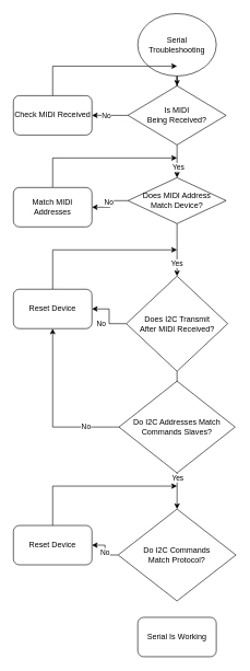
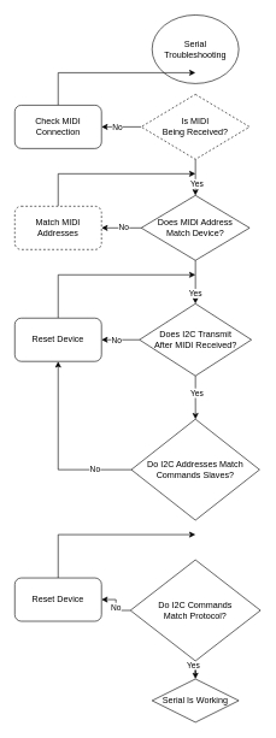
  <mxCell id="0" />
  <mxCell id="1" parent="0" />
- <mxCell id="2" value="" style="edgeStyle=orthogonalEdgeStyle;rounded=0;orthogonalLoop=1;jettySize=auto;html=1;" edge="1" parent="1" source="3" target="8"><mxGeometry relative="1" as="geometry" /></mxCell>
  <mxCell id="3" value="Serial Troubleshooting" style="ellipse;whiteSpace=wrap;html=1;" vertex="1" parent="1"><mxGeometry x="210" y="20" width="120" height="95" as="geometry" /></mxCell>
  <mxCell id="4" value="" style="edgeStyle=orthogonalEdgeStyle;rounded=0;orthogonalLoop=1;jettySize=auto;html=1;" edge="1" parent="1" source="8" target="10"><mxGeometry relative="1" as="geometry" /></mxCell>
  <mxCell id="5" value="No" style="edgeLabel;html=1;align=center;verticalAlign=middle;resizable=0;points=[];" vertex="1" connectable="0" parent="4"><mxGeometry x="0.236" y="2" relative="1" as="geometry"><mxPoint y="-2" as="offset" /></mxGeometry></mxCell>
  <mxCell id="6" value="" style="edgeStyle=orthogonalEdgeStyle;rounded=0;orthogonalLoop=1;jettySize=auto;html=1;" edge="1" parent="1" source="8" target="15"><mxGeometry relative="1" as="geometry" /></mxCell>
  <mxCell id="7" value="Yes" style="edgeLabel;html=1;align=center;verticalAlign=middle;resizable=0;points=[];" vertex="1" connectable="0" parent="6"><mxGeometry x="0.32" y="1" relative="1" as="geometry"><mxPoint as="offset" /></mxGeometry></mxCell>
- <mxCell id="8" value="Is MIDI&lt;div&gt;Being Received?&lt;/div&gt;" style="rhombus;whiteSpace=wrap;html=1;" vertex="1" parent="1"><mxGeometry x="195" y="130" width="150" height="90" as="geometry" /></mxCell>
+ <mxCell id="8" value="Is MIDI&lt;div&gt;Being Received?&lt;/div&gt;" style="rhombus;whiteSpace=wrap;html=1;dashed=1;" vertex="1" parent="1"><mxGeometry x="195" y="130" width="150" height="90" as="geometry" /></mxCell>
  <mxCell id="9" style="edgeStyle=orthogonalEdgeStyle;rounded=0;orthogonalLoop=1;jettySize=auto;html=1;" edge="1" parent="1" source="10"><mxGeometry relative="1" as="geometry"><mxPoint x="270" y="100" as="targetPoint" /><Array as="points"><mxPoint x="80" y="100" /></Array></mxGeometry></mxCell>
- <mxCell id="10" value="Check MIDI Received" style="rounded=1;whiteSpace=wrap;html=1;" vertex="1" parent="1"><mxGeometry x="20" y="145" width="120" height="60" as="geometry" /></mxCell>
+ <mxCell id="10" value="Check MIDI Connection" style="rounded=1;whiteSpace=wrap;html=1;" vertex="1" parent="1"><mxGeometry x="20" y="145" width="120" height="60" as="geometry" /></mxCell>
  <mxCell id="11" value="" style="edgeStyle=orthogonalEdgeStyle;rounded=0;orthogonalLoop=1;jettySize=auto;html=1;" edge="1" parent="1" source="15" target="17"><mxGeometry relative="1" as="geometry" /></mxCell>
  <mxCell id="12" value="No" style="edgeLabel;html=1;align=center;verticalAlign=middle;resizable=0;points=[];" vertex="1" connectable="0" parent="11"><mxGeometry x="-0.091" y="-2" relative="1" as="geometry"><mxPoint as="offset" /></mxGeometry></mxCell>
  <mxCell id="13" value="" style="edgeStyle=orthogonalEdgeStyle;rounded=0;orthogonalLoop=1;jettySize=auto;html=1;" edge="1" parent="1" source="15" target="22"><mxGeometry relative="1" as="geometry" /></mxCell>
  <mxCell id="14" value="Yes" style="edgeLabel;html=1;align=center;verticalAlign=middle;resizable=0;points=[];" vertex="1" connectable="0" parent="13"><mxGeometry x="0.5" y="-1" relative="1" as="geometry"><mxPoint as="offset" /></mxGeometry></mxCell>
- <mxCell id="15" value="Does MIDI Address&lt;div&gt;Match Device?&lt;/div&gt;" style="rhombus;whiteSpace=wrap;html=1;" vertex="1" parent="1"><mxGeometry x="195" y="270" width="150" height="70" as="geometry" /></mxCell>
+ <mxCell id="15" value="Does MIDI Address&lt;div&gt;Match Device?&lt;/div&gt;" style="rhombus;whiteSpace=wrap;html=1;" vertex="1" parent="1"><mxGeometry x="195" y="270" width="150" height="90" as="geometry" /></mxCell>
  <mxCell id="16" style="edgeStyle=orthogonalEdgeStyle;rounded=0;orthogonalLoop=1;jettySize=auto;html=1;" edge="1" parent="1" source="17"><mxGeometry relative="1" as="geometry"><mxPoint x="270" y="240" as="targetPoint" /><Array as="points"><mxPoint x="80" y="240" /></Array></mxGeometry></mxCell>
- <mxCell id="17" value="Match MIDI&lt;div&gt;Addresses&lt;/div&gt;" style="rounded=1;whiteSpace=wrap;html=1;" vertex="1" parent="1"><mxGeometry x="20" y="285" width="120" height="60" as="geometry" /></mxCell>
+ <mxCell id="17" value="Match MIDI&lt;div&gt;Addresses&lt;/div&gt;" style="rounded=1;whiteSpace=wrap;html=1;dashed=1;" vertex="1" parent="1"><mxGeometry x="20" y="285" width="120" height="60" as="geometry" /></mxCell>
  <mxCell id="18" value="" style="edgeStyle=orthogonalEdgeStyle;rounded=0;orthogonalLoop=1;jettySize=auto;html=1;" edge="1" parent="1" source="22" target="24"><mxGeometry relative="1" as="geometry" /></mxCell>
  <mxCell id="19" value="No" style="edgeLabel;html=1;align=center;verticalAlign=middle;resizable=0;points=[];" vertex="1" connectable="0" parent="18"><mxGeometry x="-0.333" y="-2" relative="1" as="geometry"><mxPoint x="-14" y="2" as="offset" /></mxGeometry></mxCell>
  <mxCell id="20" value="" style="edgeStyle=orthogonalEdgeStyle;rounded=0;orthogonalLoop=1;jettySize=auto;html=1;" edge="1" parent="1" source="22" target="29"><mxGeometry relative="1" as="geometry" /></mxCell>
  <mxCell id="21" value="Yes" style="edgeLabel;html=1;align=center;verticalAlign=middle;resizable=0;points=[];" vertex="1" connectable="0" parent="20"><mxGeometry x="-0.236" y="1" relative="1" as="geometry"><mxPoint as="offset" /></mxGeometry></mxCell>
- <mxCell id="22" value="Does I2C Transmit&lt;div&gt;After MIDI Received?&lt;/div&gt;" style="rhombus;whiteSpace=wrap;html=1;" vertex="1" parent="1"><mxGeometry x="192.5" y="420" width="155" height="145" as="geometry" /></mxCell>
+ <mxCell id="22" value="Does I2C Transmit&lt;div&gt;After MIDI Received?&lt;/div&gt;" style="rhombus;whiteSpace=wrap;html=1;" vertex="1" parent="1"><mxGeometry x="192.5" y="420" width="155" height="100" as="geometry" /></mxCell>
  <mxCell id="23" style="edgeStyle=orthogonalEdgeStyle;rounded=0;orthogonalLoop=1;jettySize=auto;html=1;" edge="1" parent="1" source="24"><mxGeometry relative="1" as="geometry"><mxPoint x="270" y="380" as="targetPoint" /><Array as="points"><mxPoint x="80" y="380" /></Array></mxGeometry></mxCell>
  <mxCell id="24" value="Reset Device" style="rounded=1;whiteSpace=wrap;html=1;" vertex="1" parent="1"><mxGeometry x="20" y="440" width="120" height="60" as="geometry" /></mxCell>
  <mxCell id="25" value="" style="edgeStyle=orthogonalEdgeStyle;rounded=0;orthogonalLoop=1;jettySize=auto;html=1;entryX=0.5;entryY=1;entryDx=0;entryDy=0;" edge="1" parent="1" source="29" target="24"><mxGeometry relative="1" as="geometry"><mxPoint x="140" y="650" as="targetPoint" /></mxGeometry></mxCell>
  <mxCell id="26" value="No" style="edgeLabel;html=1;align=center;verticalAlign=middle;resizable=0;points=[];" vertex="1" connectable="0" parent="25"><mxGeometry x="-0.592" y="-1" relative="1" as="geometry"><mxPoint as="offset" /></mxGeometry></mxCell>
- <mxCell id="27" value="" style="edgeStyle=orthogonalEdgeStyle;rounded=0;orthogonalLoop=1;jettySize=auto;html=1;" edge="1" parent="1" source="29" target="34"><mxGeometry relative="1" as="geometry" /></mxCell>
- <mxCell id="28" value="Yes" style="edgeLabel;html=1;align=center;verticalAlign=middle;resizable=0;points=[];" vertex="1" connectable="0" parent="27"><mxGeometry x="-0.697" relative="1" as="geometry"><mxPoint as="offset" /></mxGeometry></mxCell>
  <mxCell id="29" value="Do I2C Addresses Match&lt;div&gt;Commands Slaves?&lt;/div&gt;" style="rhombus;whiteSpace=wrap;html=1;" vertex="1" parent="1"><mxGeometry x="181.25" y="580" width="177.5" height="140" as="geometry" /></mxCell>
  <mxCell id="30" value="" style="edgeStyle=orthogonalEdgeStyle;rounded=0;orthogonalLoop=1;jettySize=auto;html=1;" edge="1" parent="1" source="34" target="36"><mxGeometry relative="1" as="geometry" /></mxCell>
  <mxCell id="31" value="No" style="edgeLabel;html=1;align=center;verticalAlign=middle;resizable=0;points=[];" vertex="1" connectable="0" parent="30"><mxGeometry x="-0.1" y="1" relative="1" as="geometry"><mxPoint as="offset" /></mxGeometry></mxCell>
+ <mxCell id="32" value="" style="edgeStyle=orthogonalEdgeStyle;rounded=0;orthogonalLoop=1;jettySize=auto;html=1;" edge="1" parent="1" source="34" target="37"><mxGeometry relative="1" as="geometry" /></mxCell>
+ <mxCell id="33" value="Yes" style="edgeLabel;html=1;align=center;verticalAlign=middle;resizable=0;points=[];" vertex="1" connectable="0" parent="32"><mxGeometry x="-0.05" y="2" relative="1" as="geometry"><mxPoint x="-2" y="-9" as="offset" /></mxGeometry></mxCell>
  <mxCell id="34" value="Do I2C Commands&lt;div&gt;Match Protocol?&lt;/div&gt;" style="rhombus;whiteSpace=wrap;html=1;" vertex="1" parent="1"><mxGeometry x="180" y="775" width="180" height="140" as="geometry" /></mxCell>
  <mxCell id="35" style="edgeStyle=orthogonalEdgeStyle;rounded=0;orthogonalLoop=1;jettySize=auto;html=1;" edge="1" parent="1" source="36"><mxGeometry relative="1" as="geometry"><mxPoint x="270" y="740" as="targetPoint" /><Array as="points"><mxPoint x="80" y="740" /></Array></mxGeometry></mxCell>
  <mxCell id="36" value="Reset Device" style="rounded=1;whiteSpace=wrap;html=1;" vertex="1" parent="1"><mxGeometry x="20" y="800" width="120" height="60" as="geometry" /></mxCell>
- <mxCell id="37" value="Serial Is Working" style="rounded=1;whiteSpace=wrap;html=1;" vertex="1" parent="1"><mxGeometry x="210" y="940" width="120" height="60" as="geometry" /></mxCell>
+ <mxCell id="37" value="Serial Is Working" style="rhombus;whiteSpace=wrap;html=1;" vertex="1" parent="1"><mxGeometry x="210" y="940" width="120" height="60" as="geometry" /></mxCell>
